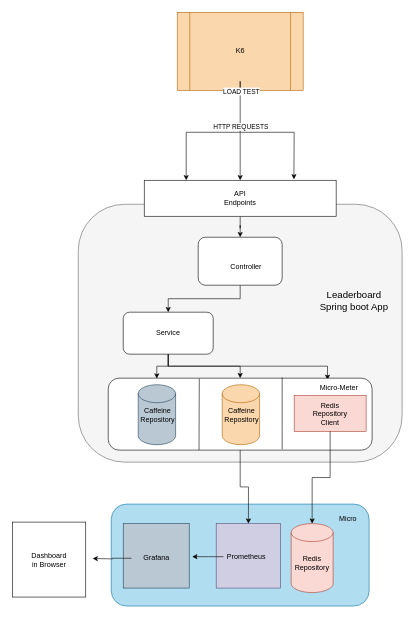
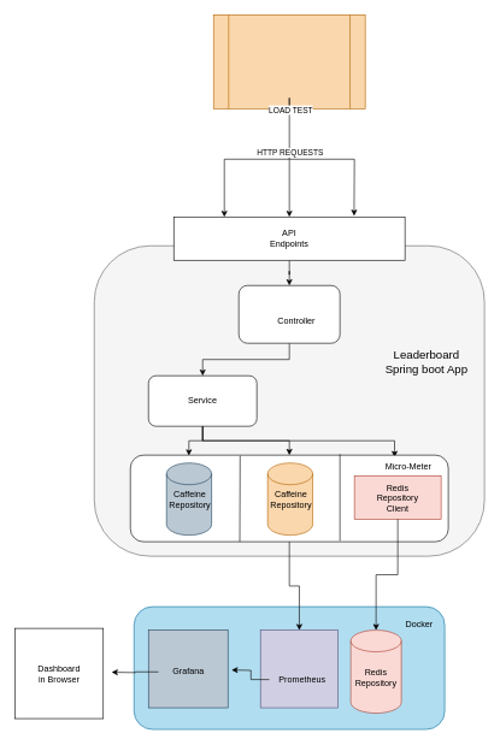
  <mxCell id="0" />
  <mxCell id="1" parent="0" />
  <mxCell id="2" value="" style="rounded=1;whiteSpace=wrap;html=1;arcSize=18;fillColor=#f5f5f5;strokeColor=#666666;fontColor=#333333;" parent="1" vertex="1"><mxGeometry x="130" y="340" width="540" height="430" as="geometry" /></mxCell>
  <mxCell id="3" value="&lt;font style=&quot;font-size: 16px;&quot;&gt;Leaderboard Spring boot App&lt;/font&gt;" style="text;html=1;align=center;verticalAlign=middle;whiteSpace=wrap;rounded=0;" parent="1" vertex="1"><mxGeometry x="520" y="450" width="140" height="100" as="geometry" /></mxCell>
  <mxCell id="4" style="edgeStyle=orthogonalEdgeStyle;rounded=0;orthogonalLoop=1;jettySize=auto;html=1;" parent="1" source="5" target="8" edge="1"><mxGeometry relative="1" as="geometry" /></mxCell>
  <mxCell id="5" value="" style="rounded=1;whiteSpace=wrap;html=1;" parent="1" vertex="1"><mxGeometry x="330" y="395" width="140" height="80" as="geometry" /></mxCell>
  <mxCell id="6" value="Controller" style="text;html=1;align=center;verticalAlign=middle;whiteSpace=wrap;rounded=0;" parent="1" vertex="1"><mxGeometry x="380" y="430" width="60" height="30" as="geometry" /></mxCell>
  <mxCell id="7" style="edgeStyle=orthogonalEdgeStyle;rounded=0;orthogonalLoop=1;jettySize=auto;html=1;entryX=0.5;entryY=0;entryDx=0;entryDy=0;" parent="1" source="8" target="34" edge="1"><mxGeometry relative="1" as="geometry" /></mxCell>
  <mxCell id="8" value="Service" style="rounded=1;whiteSpace=wrap;html=1;" parent="1" vertex="1"><mxGeometry x="205" y="520" width="150" height="70" as="geometry" /></mxCell>
  <mxCell id="9" style="edgeStyle=orthogonalEdgeStyle;rounded=0;orthogonalLoop=1;jettySize=auto;html=1;entryX=0.184;entryY=0.005;entryDx=0;entryDy=0;entryPerimeter=0;" parent="1" source="8" target="34" edge="1"><mxGeometry relative="1" as="geometry" /></mxCell>
  <mxCell id="10" style="edgeStyle=orthogonalEdgeStyle;rounded=0;orthogonalLoop=1;jettySize=auto;html=1;entryX=0.831;entryY=0.023;entryDx=0;entryDy=0;entryPerimeter=0;" parent="1" source="8" target="34" edge="1"><mxGeometry relative="1" as="geometry" /></mxCell>
  <mxCell id="11" value="" style="group" parent="1" vertex="1" connectable="0"><mxGeometry x="185" y="840" width="430" height="170" as="geometry" /></mxCell>
  <mxCell id="12" value="" style="rounded=1;whiteSpace=wrap;html=1;fillColor=#b1ddf0;strokeColor=#10739e;" parent="11" vertex="1"><mxGeometry width="430" height="170" as="geometry" /></mxCell>
- <mxCell id="13" value="Micro" style="text;html=1;align=center;verticalAlign=middle;whiteSpace=wrap;rounded=0;" parent="11" vertex="1"><mxGeometry x="360" width="70" height="50" as="geometry" /></mxCell>
+ <mxCell id="13" value="Docker" style="text;html=1;align=center;verticalAlign=middle;whiteSpace=wrap;rounded=0;" parent="11" vertex="1"><mxGeometry x="360" width="70" height="50" as="geometry" /></mxCell>
  <mxCell id="14" value="" style="group" parent="11" vertex="1" connectable="0"><mxGeometry x="175" y="32.5" width="110" height="107.5" as="geometry" /></mxCell>
  <mxCell id="15" value="" style="whiteSpace=wrap;html=1;aspect=fixed;fillColor=#d0cee2;strokeColor=#56517e;" parent="14" vertex="1"><mxGeometry width="107.5" height="107.5" as="geometry" /></mxCell>
  <mxCell id="16" style="edgeStyle=orthogonalEdgeStyle;rounded=0;orthogonalLoop=1;jettySize=auto;html=1;" parent="14" source="17" edge="1"><mxGeometry relative="1" as="geometry"><mxPoint x="-40" y="55.155" as="targetPoint" /></mxGeometry></mxCell>
- <mxCell id="17" value="Prometheus" style="text;html=1;align=center;verticalAlign=middle;whiteSpace=wrap;rounded=0;fillColor=#d0cee2;strokeColor=none;" parent="14" vertex="1"><mxGeometry x="12.5" y="35.915" width="75" height="38.48" as="geometry" /></mxCell>
+ <mxCell id="17" value="Prometheus" style="text;html=1;align=center;verticalAlign=middle;whiteSpace=wrap;rounded=0;fillColor=#d0cee2;strokeColor=none;" parent="14" vertex="1"><mxGeometry x="12.5" y="35.915" width="90" height="65" as="geometry" /></mxCell>
  <mxCell id="18" value="" style="group;fillColor=#bac8d3;strokeColor=#23445d;" parent="11" vertex="1" connectable="0"><mxGeometry x="20" y="32.5" width="110" height="107.5" as="geometry" /></mxCell>
  <mxCell id="19" value="Grafana" style="text;html=1;align=center;verticalAlign=middle;whiteSpace=wrap;rounded=0;" parent="18" vertex="1"><mxGeometry x="13.75" y="37.625" width="82.5" height="40.312" as="geometry" /></mxCell>
  <mxCell id="20" value="" style="group;movable=1;resizable=1;rotatable=1;deletable=1;editable=1;locked=0;connectable=1;" parent="11" vertex="1" connectable="0"><mxGeometry x="300" y="32.5" width="70" height="115" as="geometry" /></mxCell>
  <mxCell id="21" value="" style="shape=cylinder3;whiteSpace=wrap;html=1;boundedLbl=1;backgroundOutline=1;size=15;fillColor=#fad9d5;strokeColor=#ae4132;movable=0;resizable=0;rotatable=0;deletable=0;editable=0;locked=1;connectable=0;" parent="20" vertex="1"><mxGeometry width="70" height="115" as="geometry" /></mxCell>
  <mxCell id="22" value="Redis&lt;div&gt;Repository&lt;/div&gt;" style="text;html=1;align=center;verticalAlign=middle;whiteSpace=wrap;rounded=0;movable=0;resizable=0;rotatable=0;deletable=0;editable=0;locked=1;connectable=0;" parent="20" vertex="1"><mxGeometry x="5" y="50" width="60" height="30" as="geometry" /></mxCell>
  <mxCell id="23" style="edgeStyle=orthogonalEdgeStyle;rounded=0;orthogonalLoop=1;jettySize=auto;html=1;entryX=0.5;entryY=0;entryDx=0;entryDy=0;" parent="1" source="24" target="5" edge="1"><mxGeometry relative="1" as="geometry" /></mxCell>
  <mxCell id="24" value="" style="rounded=0;whiteSpace=wrap;html=1;" parent="1" vertex="1"><mxGeometry x="240" y="300" width="320" height="60" as="geometry" /></mxCell>
  <mxCell id="25" value="API Endpoints" style="text;html=1;align=center;verticalAlign=middle;whiteSpace=wrap;rounded=0;" parent="1" vertex="1"><mxGeometry x="370" y="315" width="60" height="30" as="geometry" /></mxCell>
  <mxCell id="26" value="" style="group" parent="1" vertex="1" connectable="0"><mxGeometry x="295" y="20" width="210" height="130" as="geometry" /></mxCell>
  <mxCell id="27" value="" style="shape=process;whiteSpace=wrap;html=1;backgroundOutline=1;fillColor=#fad7ac;strokeColor=#b46504;" parent="26" vertex="1"><mxGeometry width="210" height="130" as="geometry" /></mxCell>
- <mxCell id="28" value="K6" style="text;html=1;align=center;verticalAlign=middle;whiteSpace=wrap;rounded=0;" parent="26" vertex="1"><mxGeometry x="52.5" y="32.5" width="105" height="65" as="geometry" /></mxCell>
  <mxCell id="29" value="" style="endArrow=classic;html=1;rounded=0;exitX=0.5;exitY=1;exitDx=0;exitDy=0;entryX=0.5;entryY=0;entryDx=0;entryDy=0;" parent="1" source="27" target="24" edge="1"><mxGeometry relative="1" as="geometry"><mxPoint x="730" y="150" as="sourcePoint" /><mxPoint x="410" y="210" as="targetPoint" /><Array as="points"><mxPoint x="400" y="135" /><mxPoint x="400" y="220" /></Array></mxGeometry></mxCell>
  <mxCell id="30" value="HTTP REQUESTS" style="edgeLabel;resizable=0;html=1;;align=center;verticalAlign=middle;" parent="29" connectable="0" vertex="1"><mxGeometry relative="1" as="geometry" /></mxCell>
  <mxCell id="31" value="LOAD TEST" style="edgeLabel;resizable=0;html=1;;align=left;verticalAlign=bottom;" parent="29" connectable="0" vertex="1"><mxGeometry x="-1" relative="1" as="geometry"><mxPoint x="-30" y="10" as="offset" /></mxGeometry></mxCell>
  <mxCell id="32" value="" style="group" parent="1" vertex="1" connectable="0"><mxGeometry x="180" y="630" width="440" height="120" as="geometry" /></mxCell>
  <mxCell id="33" value="" style="group" parent="32" vertex="1" connectable="0"><mxGeometry y="-1.25" width="440" height="121.25" as="geometry" /></mxCell>
  <mxCell id="34" value="" style="rounded=1;whiteSpace=wrap;html=1;movable=1;resizable=1;rotatable=1;deletable=1;editable=1;locked=0;connectable=1;" parent="33" vertex="1"><mxGeometry y="1.25" width="440" height="120" as="geometry" /></mxCell>
  <mxCell id="35" value="" style="rounded=0;whiteSpace=wrap;html=1;fillColor=#fad9d5;strokeColor=#ae4132;movable=1;resizable=1;rotatable=1;deletable=1;editable=1;locked=0;connectable=1;" parent="33" vertex="1"><mxGeometry x="310" y="30" width="120" height="60" as="geometry" /></mxCell>
  <mxCell id="36" value="Redis&lt;br&gt;Repository Client" style="text;html=1;align=center;verticalAlign=middle;whiteSpace=wrap;rounded=0;movable=1;resizable=1;rotatable=1;deletable=1;editable=1;locked=0;connectable=1;" parent="33" vertex="1"><mxGeometry x="340" y="46.25" width="60" height="30" as="geometry" /></mxCell>
  <mxCell id="37" value="Micro-Meter" style="text;html=1;align=center;verticalAlign=middle;whiteSpace=wrap;rounded=0;" parent="33" vertex="1"><mxGeometry x="350" y="6.247" width="70" height="22.941" as="geometry" /></mxCell>
  <mxCell id="38" value="" style="endArrow=none;html=1;rounded=0;exitX=0.344;exitY=1;exitDx=0;exitDy=0;exitPerimeter=0;entryX=0.345;entryY=0.007;entryDx=0;entryDy=0;entryPerimeter=0;" parent="33" source="34" target="34" edge="1"><mxGeometry width="50" height="50" relative="1" as="geometry"><mxPoint x="250" y="46.25" as="sourcePoint" /><mxPoint x="150" y="6.25" as="targetPoint" /></mxGeometry></mxCell>
  <mxCell id="39" value="" style="group;movable=1;resizable=1;rotatable=1;deletable=1;editable=1;locked=0;connectable=1;fillStyle=hatch;fillColor=none;rounded=0;" parent="33" vertex="1" connectable="0"><mxGeometry x="190" y="10" width="60" height="100" as="geometry" /></mxCell>
  <mxCell id="40" value="" style="shape=cylinder3;whiteSpace=wrap;html=1;boundedLbl=1;backgroundOutline=1;size=15;fillColor=#fad7ac;strokeColor=#b46504;movable=1;resizable=1;rotatable=1;deletable=1;editable=1;locked=0;connectable=1;" parent="39" vertex="1"><mxGeometry y="2.174" width="62.308" height="100" as="geometry" /></mxCell>
  <mxCell id="41" value="Caffeine&lt;br&gt;&lt;div&gt;Repository&lt;/div&gt;" style="text;html=1;align=center;verticalAlign=middle;whiteSpace=wrap;rounded=0;movable=1;resizable=1;rotatable=1;deletable=1;editable=1;locked=0;connectable=1;" parent="39" vertex="1"><mxGeometry x="4.615" y="39.13" width="55.385" height="26.087" as="geometry" /></mxCell>
  <mxCell id="42" value="" style="group;movable=1;resizable=1;rotatable=1;deletable=1;editable=1;locked=0;connectable=1;fillStyle=hatch;fillColor=none;rounded=0;" parent="33" vertex="1" connectable="0"><mxGeometry x="50" y="10" width="60" height="100" as="geometry" /></mxCell>
  <mxCell id="43" value="" style="shape=cylinder3;whiteSpace=wrap;html=1;boundedLbl=1;backgroundOutline=1;size=15;fillColor=#bac8d3;strokeColor=#23445d;movable=1;resizable=1;rotatable=1;deletable=1;editable=1;locked=0;connectable=1;" parent="42" vertex="1"><mxGeometry y="2.174" width="62.308" height="100" as="geometry" /></mxCell>
  <mxCell id="44" value="Caffeine&lt;br&gt;&lt;div&gt;Repository&lt;/div&gt;" style="text;html=1;align=center;verticalAlign=middle;whiteSpace=wrap;rounded=0;movable=1;resizable=1;rotatable=1;deletable=1;editable=1;locked=0;connectable=1;" parent="42" vertex="1"><mxGeometry x="4.615" y="39.13" width="55.385" height="26.087" as="geometry" /></mxCell>
  <mxCell id="45" value="" style="endArrow=none;html=1;rounded=0;entryX=0.345;entryY=0.023;entryDx=0;entryDy=0;entryPerimeter=0;" parent="33" edge="1"><mxGeometry width="50" height="50" relative="1" as="geometry"><mxPoint x="290" y="120" as="sourcePoint" /><mxPoint x="290" as="targetPoint" /></mxGeometry></mxCell>
  <mxCell id="46" style="edgeStyle=orthogonalEdgeStyle;rounded=0;orthogonalLoop=1;jettySize=auto;html=1;entryX=0.5;entryY=0;entryDx=0;entryDy=0;" parent="1" source="35" target="20" edge="1"><mxGeometry relative="1" as="geometry" /></mxCell>
  <mxCell id="47" value="" style="endArrow=classic;html=1;rounded=0;entryX=0.78;entryY=-0.026;entryDx=0;entryDy=0;entryPerimeter=0;" parent="1" target="24" edge="1"><mxGeometry width="50" height="50" relative="1" as="geometry"><mxPoint x="400" y="220" as="sourcePoint" /><mxPoint x="420" y="280" as="targetPoint" /><Array as="points"><mxPoint x="490" y="220" /></Array></mxGeometry></mxCell>
  <mxCell id="48" value="" style="endArrow=classic;html=1;rounded=0;entryX=0.78;entryY=-0.026;entryDx=0;entryDy=0;entryPerimeter=0;" parent="1" edge="1"><mxGeometry width="50" height="50" relative="1" as="geometry"><mxPoint x="400" y="220" as="sourcePoint" /><mxPoint x="310" y="300" as="targetPoint" /><Array as="points"><mxPoint x="310" y="220" /></Array></mxGeometry></mxCell>
  <mxCell id="49" style="edgeStyle=orthogonalEdgeStyle;rounded=0;orthogonalLoop=1;jettySize=auto;html=1;entryX=0.5;entryY=0;entryDx=0;entryDy=0;" parent="1" source="34" target="15" edge="1"><mxGeometry relative="1" as="geometry" /></mxCell>
  <mxCell id="50" style="edgeStyle=orthogonalEdgeStyle;rounded=0;orthogonalLoop=1;jettySize=auto;html=1;entryX=1.021;entryY=0.524;entryDx=0;entryDy=0;entryPerimeter=0;" parent="1" source="19" edge="1"><mxGeometry relative="1" as="geometry"><mxPoint x="153.99" y="930.76" as="targetPoint" /></mxGeometry></mxCell>
  <mxCell id="51" value="Dashboard &lt;br&gt;in Browser" style="rounded=0;whiteSpace=wrap;html=1;" parent="1" vertex="1"><mxGeometry x="20" y="870" width="122.5" height="125" as="geometry" /></mxCell>
